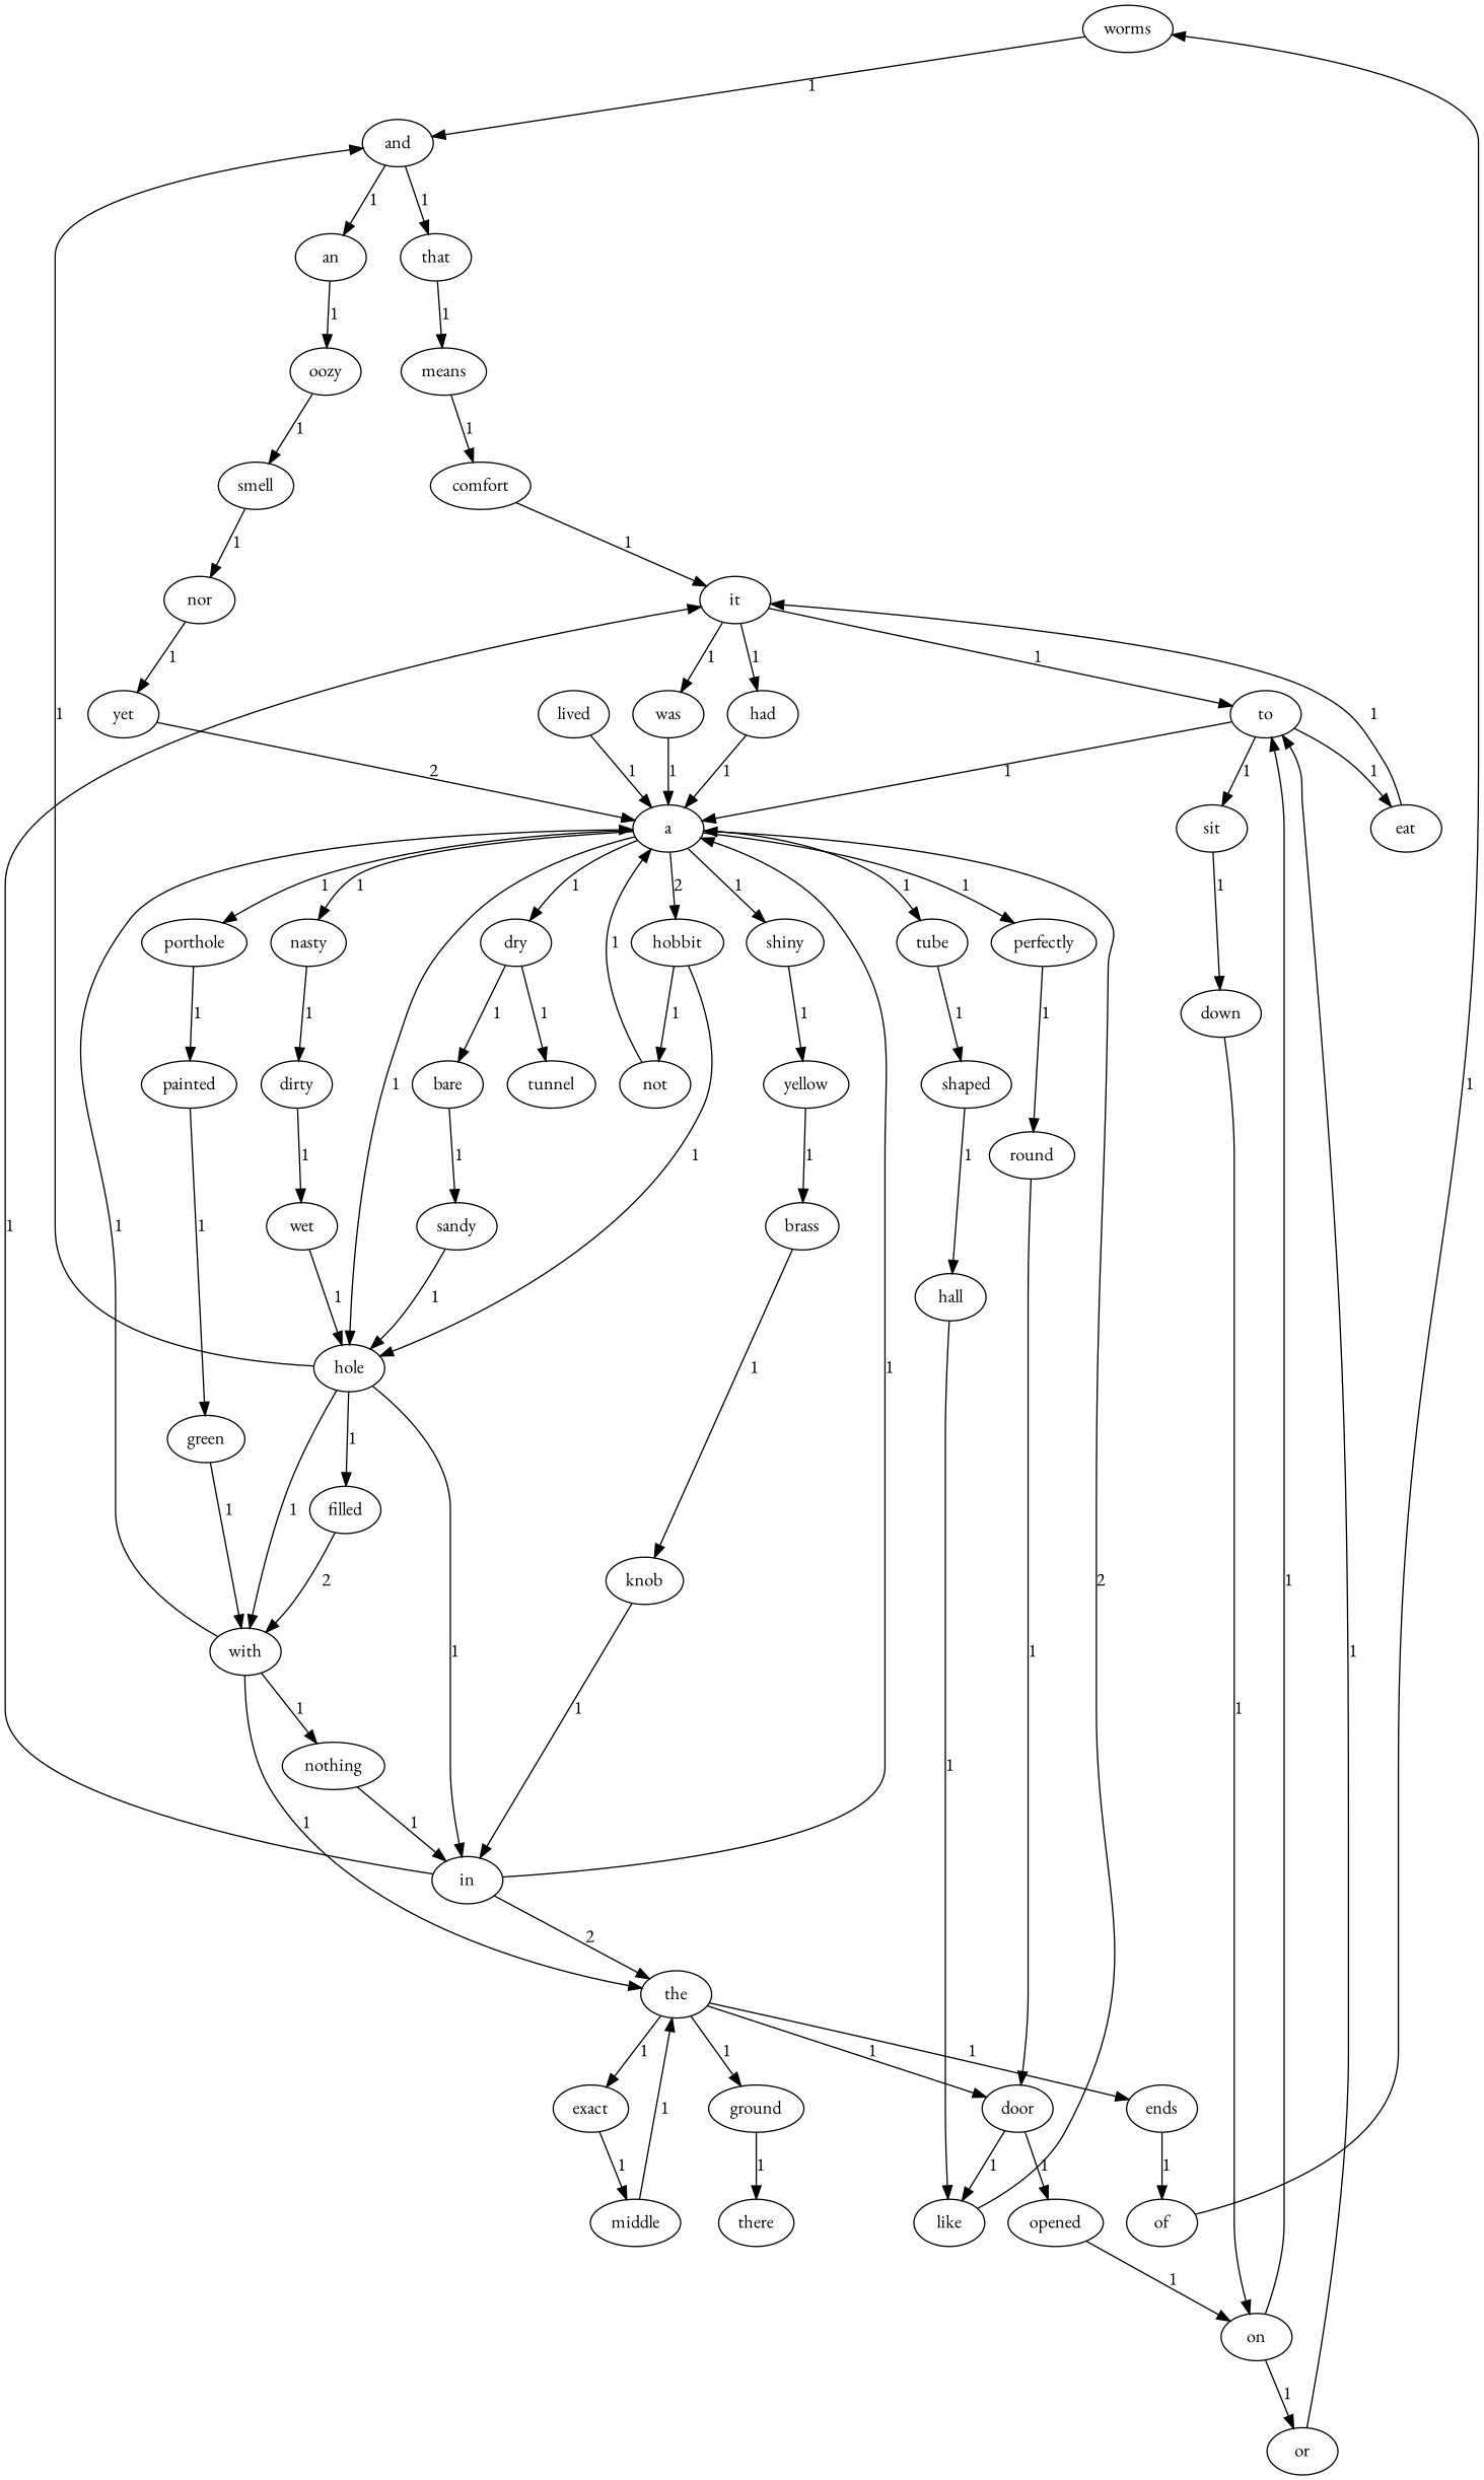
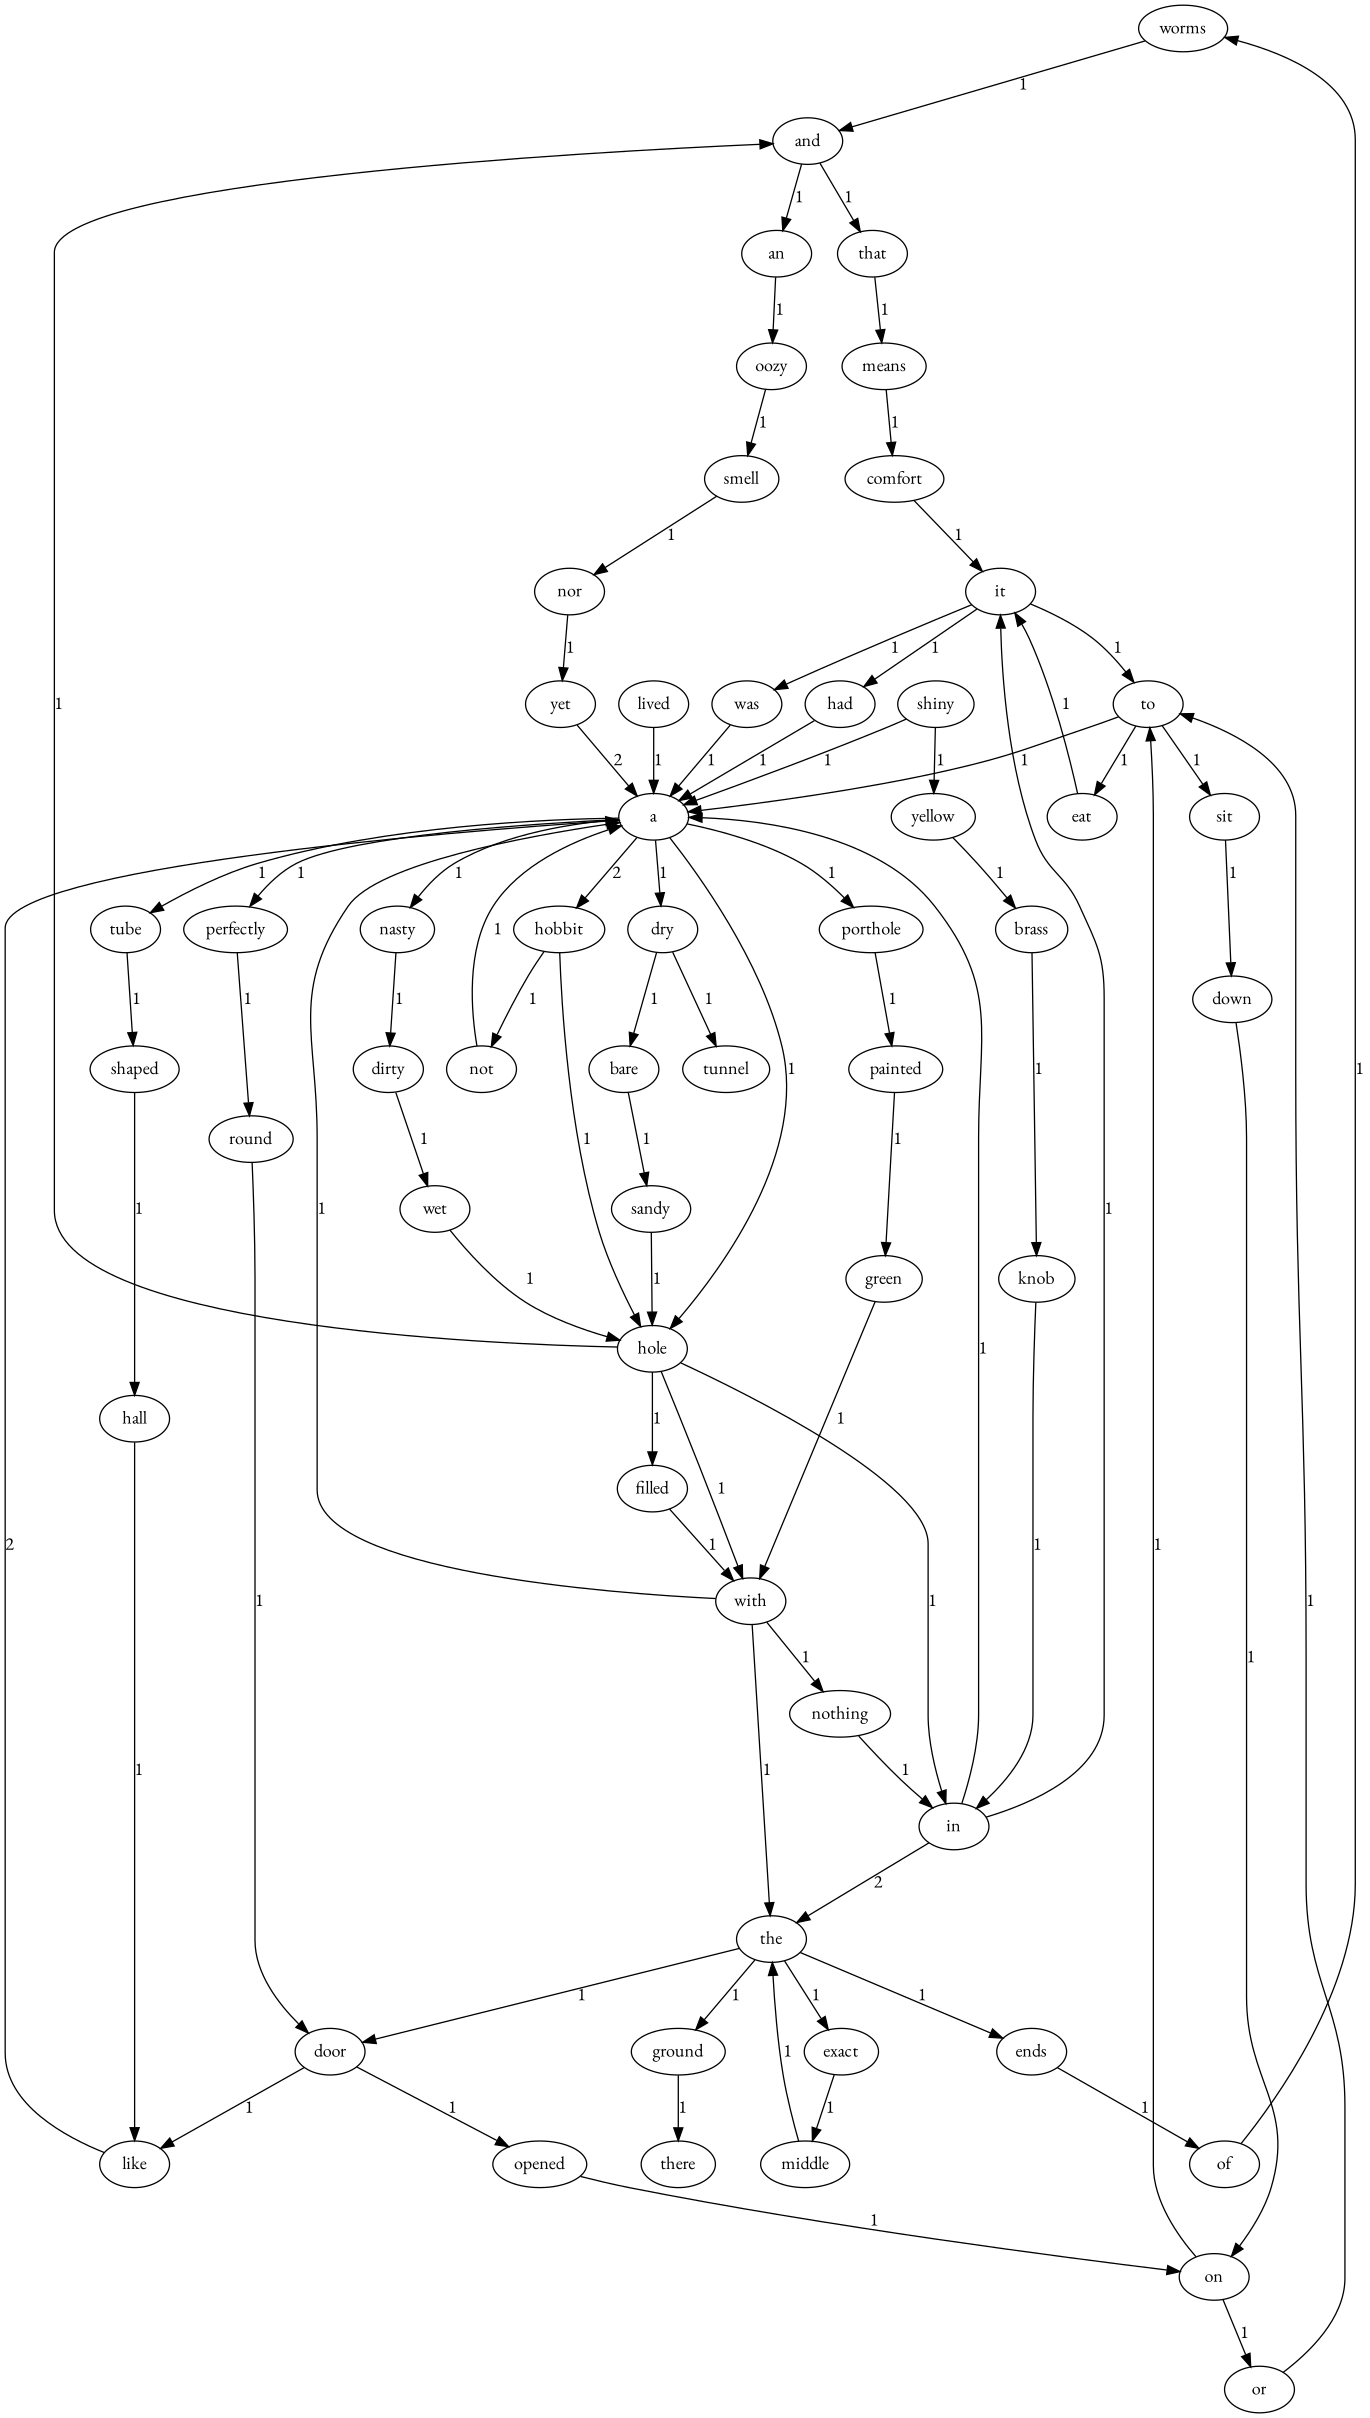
  digraph {
    fontname="EB Garamond"
    "ui.stylesheet"="node { size: 20px; text-size: 12px; } edge { text-size: 10px; }"
    node [fontname="EB Garamond"]
    edge [fontname="EB Garamond"]
    worms
    and
    that
    an
    means
    oozy
    door
    like
    opened
    a
    on
    nasty
    dry
    hobbit
    hole
    porthole
    tube
    perfectly
    shiny
    to
    or
    hall
    had
    dirty
    tunnel
    bare
    not
    in
    with
    filled
    painted
    shaped
    round
    yellow
    smell
    nor
    yet
    down
    eat
    sit
    comfort
    it
    sandy
    wet
    the
    exact
    ground
    ends
    was
    middle
    there
    of
    nothing
    brass
    knob
    green
    lived
    worms -> and [label=1]
    and -> that [label=1]
    and -> an [label=1]
    that -> means [label=1]
    an -> oozy [label=1]
    means -> comfort [label=1]
    oozy -> smell [label=1]
    door -> like [label=1]
    door -> opened [label=1]
    like -> a [label=2]
    opened -> on [label=1]
    a -> nasty [label=1]
    a -> dry [label=1]
    a -> hobbit [label=2]
    a -> hole [label=1]
    a -> porthole [label=1]
    a -> tube [label=1]
    a -> perfectly [label=1]
-   a -> shiny [label=1]
+   shiny -> a [label=1]
    on -> to [label=1]
    on -> or [label=1]
    nasty -> dirty [label=1]
    dry -> tunnel [label=1]
    dry -> bare [label=1]
    hobbit -> hole [label=1]
    hobbit -> not [label=1]
    hole -> and [label=1]
    hole -> in [label=1]
    hole -> with [label=1]
    hole -> filled [label=1]
    porthole -> painted [label=1]
    tube -> shaped [label=1]
    perfectly -> round [label=1]
    shiny -> yellow [label=1]
    to -> a [label=1]
    to -> eat [label=1]
    to -> sit [label=1]
    or -> to [label=1]
    hall -> like [label=1]
    had -> a [label=1]
    dirty -> wet [label=1]
    bare -> sandy [label=1]
    not -> a [label=1]
    in -> a [label=1]
    in -> it [label=1]
    in -> the [label=2]
    with -> a [label=1]
    with -> the [label=1]
    with -> nothing [label=1]
-   filled -> with [label=2]
+   filled -> with [label=1]
    painted -> green [label=1]
    shaped -> hall [label=1]
    round -> door [label=1]
    yellow -> brass [label=1]
    smell -> nor [label=1]
    nor -> yet [label=1]
    yet -> a [label=2]
    down -> on [label=1]
    eat -> it [label=1]
    sit -> down [label=1]
    comfort -> it [label=1]
    it -> to [label=1]
    it -> had [label=1]
    it -> was [label=1]
    sandy -> hole [label=1]
    wet -> hole [label=1]
    the -> door [label=1]
    the -> exact [label=1]
    the -> ground [label=1]
    the -> ends [label=1]
    exact -> middle [label=1]
    ground -> there [label=1]
    ends -> of [label=1]
    was -> a [label=1]
    middle -> the [label=1]
    of -> worms [label=1]
    nothing -> in [label=1]
    brass -> knob [label=1]
    knob -> in [label=1]
    green -> with [label=1]
    lived -> a [label=1]
  }
